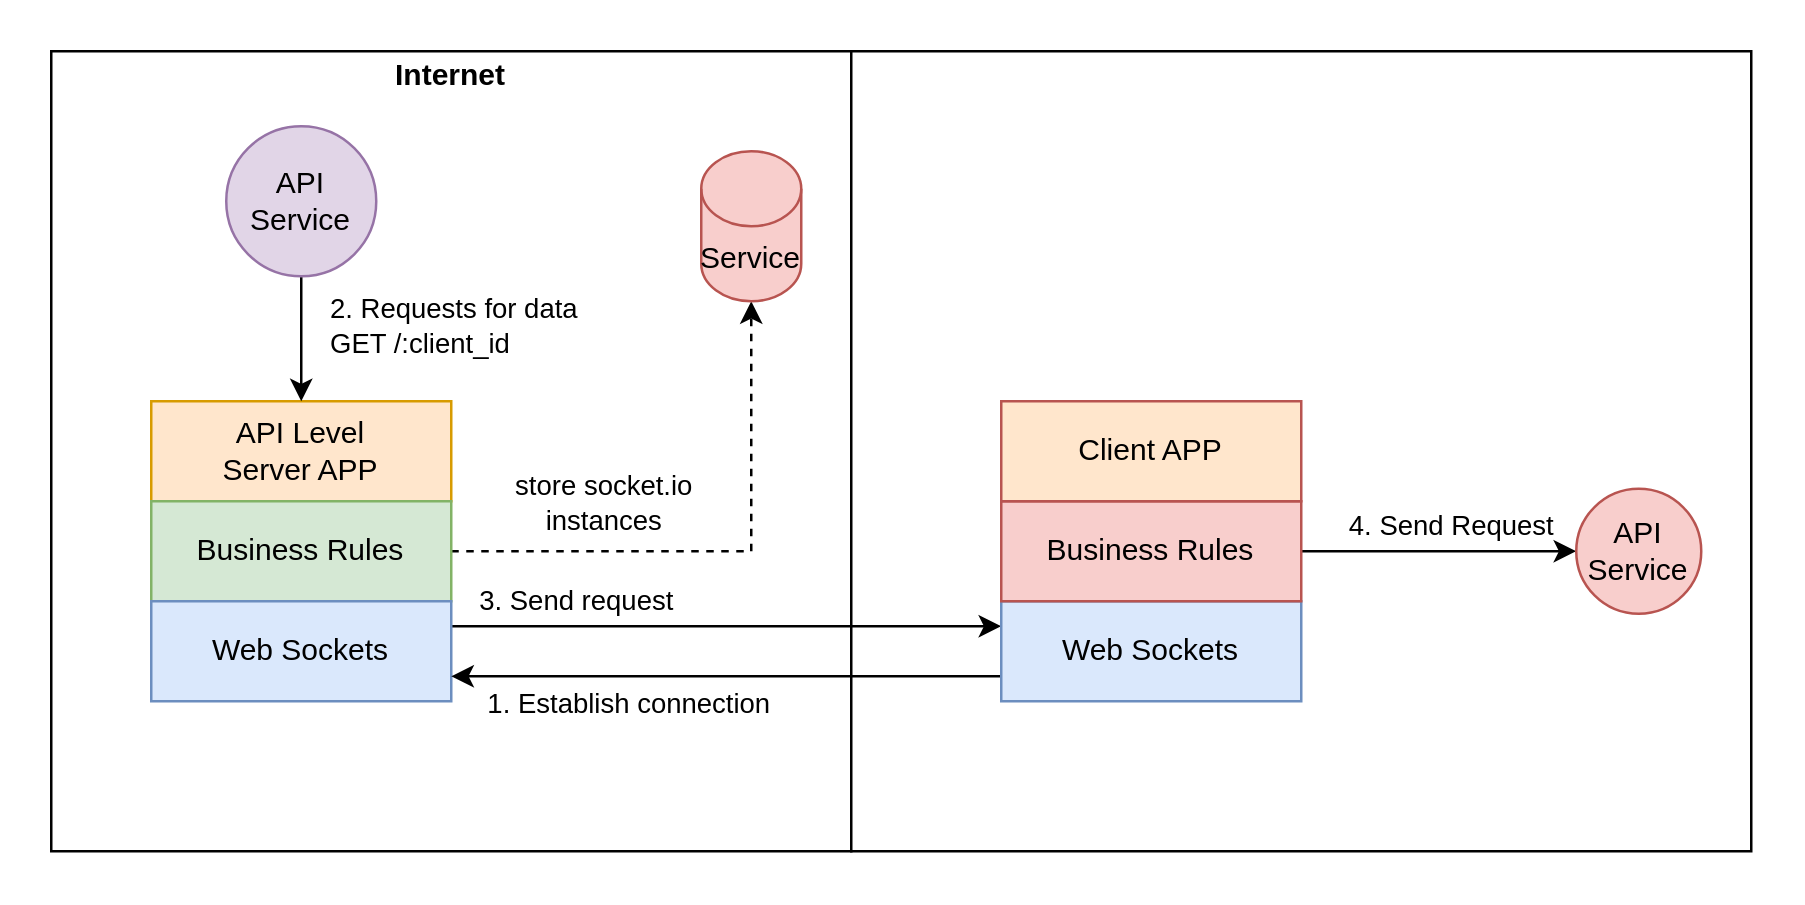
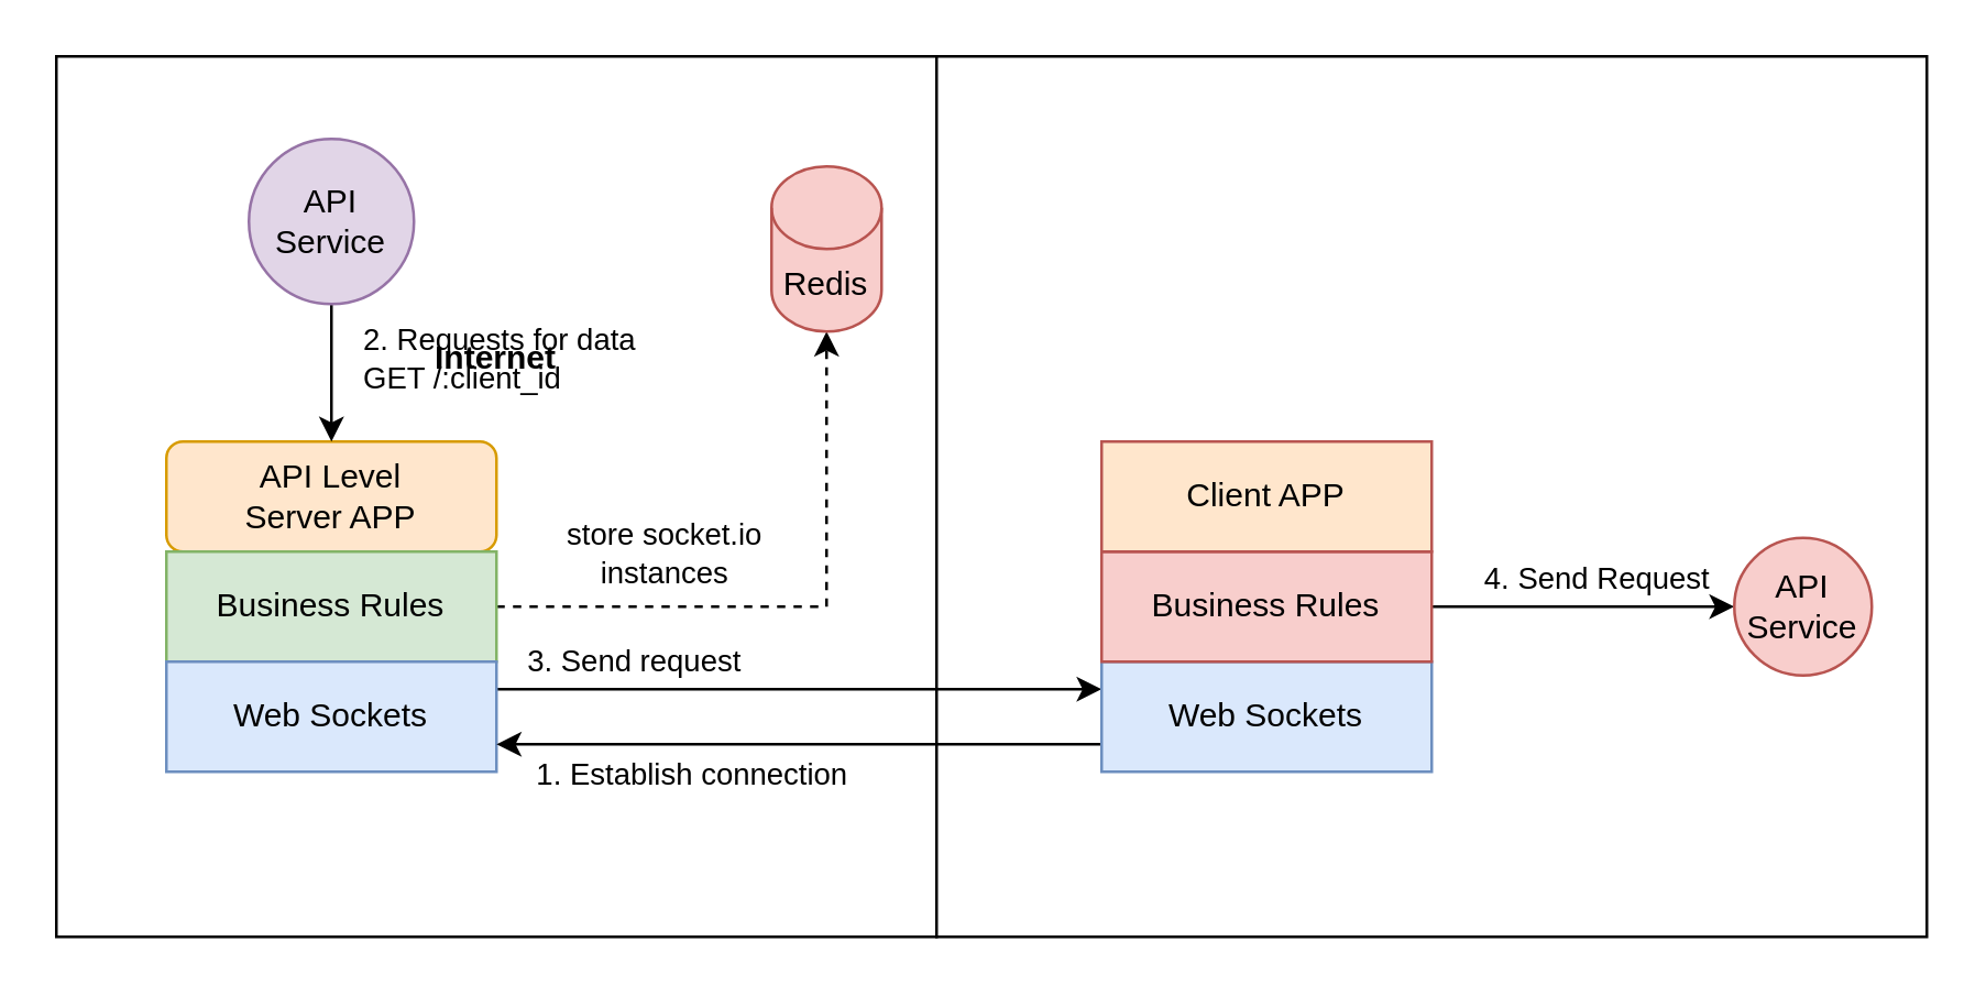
  <mxCell id="0" />
  <mxCell id="1" parent="0" />
  <mxCell id="2" value="" style="rounded=0;whiteSpace=wrap;html=1;" vertex="1" parent="1"><mxGeometry x="20" y="20" width="320" height="320" as="geometry" /></mxCell>
  <mxCell id="3" value="" style="rounded=0;whiteSpace=wrap;html=1;" vertex="1" parent="1"><mxGeometry x="340" y="20" width="360" height="320" as="geometry" /></mxCell>
- <mxCell id="4" value="API Level&lt;br&gt;Server APP" style="rounded=0;whiteSpace=wrap;html=1;fillColor=#ffe6cc;strokeColor=#d79b00;" vertex="1" parent="1"><mxGeometry x="60" y="160" width="120" height="40" as="geometry" /></mxCell>
+ <mxCell id="4" value="API Level&lt;br&gt;Server APP" style="whiteSpace=wrap;html=1;fillColor=#ffe6cc;strokeColor=#d79b00;rounded=1;" vertex="1" parent="1"><mxGeometry x="60" y="160" width="120" height="40" as="geometry" /></mxCell>
  <mxCell id="5" style="edgeStyle=orthogonalEdgeStyle;rounded=0;orthogonalLoop=1;jettySize=auto;html=1;exitX=1;exitY=0.5;exitDx=0;exitDy=0;entryX=0.5;entryY=1;entryDx=0;entryDy=0;entryPerimeter=0;align=left;dashed=1;" edge="1" parent="1" source="7" target="19"><mxGeometry relative="1" as="geometry" /></mxCell>
  <mxCell id="6" value="store socket.io &lt;br&gt;instances" style="edgeLabel;html=1;align=center;verticalAlign=middle;resizable=0;points=[];" vertex="1" connectable="0" parent="5"><mxGeometry x="-0.264" y="-3" relative="1" as="geometry"><mxPoint x="-21" y="-23" as="offset" /></mxGeometry></mxCell>
  <mxCell id="7" value="Business Rules" style="rounded=0;whiteSpace=wrap;html=1;fillColor=#d5e8d4;strokeColor=#82b366;" vertex="1" parent="1"><mxGeometry x="60" y="200" width="120" height="40" as="geometry" /></mxCell>
  <mxCell id="8" value="3. Send request" style="edgeStyle=orthogonalEdgeStyle;rounded=0;orthogonalLoop=1;jettySize=auto;html=1;exitX=1;exitY=0.25;exitDx=0;exitDy=0;entryX=0;entryY=0.25;entryDx=0;entryDy=0;" edge="1" parent="1" source="9" target="12"><mxGeometry x="-0.545" y="10" relative="1" as="geometry"><mxPoint as="offset" /></mxGeometry></mxCell>
  <mxCell id="9" value="Web Sockets" style="rounded=0;whiteSpace=wrap;html=1;fillColor=#dae8fc;strokeColor=#6c8ebf;" vertex="1" parent="1"><mxGeometry x="60" y="240" width="120" height="40" as="geometry" /></mxCell>
  <mxCell id="10" style="edgeStyle=orthogonalEdgeStyle;rounded=0;orthogonalLoop=1;jettySize=auto;html=1;exitX=0;exitY=0.75;exitDx=0;exitDy=0;entryX=1;entryY=0.75;entryDx=0;entryDy=0;" edge="1" parent="1" source="12" target="9"><mxGeometry relative="1" as="geometry" /></mxCell>
  <mxCell id="11" value="1. Establish connection" style="edgeLabel;html=1;align=center;verticalAlign=middle;resizable=0;points=[];" vertex="1" connectable="0" parent="10"><mxGeometry x="0.167" relative="1" as="geometry"><mxPoint x="-22" y="10" as="offset" /></mxGeometry></mxCell>
  <mxCell id="12" value="Web Sockets" style="rounded=0;whiteSpace=wrap;html=1;fillColor=#dae8fc;strokeColor=#6c8ebf;" vertex="1" parent="1"><mxGeometry x="400" y="240" width="120" height="40" as="geometry" /></mxCell>
  <mxCell id="13" value="4. Send Request" style="edgeStyle=orthogonalEdgeStyle;rounded=0;orthogonalLoop=1;jettySize=auto;html=1;exitX=1;exitY=0.5;exitDx=0;exitDy=0;entryX=0;entryY=0.5;entryDx=0;entryDy=0;" edge="1" parent="1" source="14" target="15"><mxGeometry x="0.091" y="10" relative="1" as="geometry"><mxPoint as="offset" /></mxGeometry></mxCell>
  <mxCell id="14" value="Business Rules" style="rounded=0;whiteSpace=wrap;html=1;fillColor=#f8cecc;strokeColor=#b85450;" vertex="1" parent="1"><mxGeometry x="400" y="200" width="120" height="40" as="geometry" /></mxCell>
  <mxCell id="15" value="API&lt;br&gt;Service" style="ellipse;whiteSpace=wrap;html=1;aspect=fixed;fillColor=#f8cecc;strokeColor=#b85450;" vertex="1" parent="1"><mxGeometry x="630" y="195" width="50" height="50" as="geometry" /></mxCell>
  <mxCell id="16" value="2. Requests for data&lt;br&gt;GET /:client_id" style="edgeStyle=orthogonalEdgeStyle;rounded=0;orthogonalLoop=1;jettySize=auto;html=1;exitX=0.5;exitY=1;exitDx=0;exitDy=0;align=left;" edge="1" parent="1" source="17" target="4"><mxGeometry x="-0.2" y="10" relative="1" as="geometry"><mxPoint as="offset" /></mxGeometry></mxCell>
  <mxCell id="17" value="API Service" style="ellipse;whiteSpace=wrap;html=1;aspect=fixed;fillColor=#e1d5e7;strokeColor=#9673a6;" vertex="1" parent="1"><mxGeometry x="90" y="50" width="60" height="60" as="geometry" /></mxCell>
- <mxCell id="18" value="Internet" style="text;html=1;strokeColor=none;fillColor=none;align=center;verticalAlign=middle;whiteSpace=wrap;rounded=0;fontStyle=1" vertex="1" parent="1"><mxGeometry x="160" y="20" width="40" height="20" as="geometry" /></mxCell>
- <mxCell id="19" value="Service" style="shape=cylinder3;whiteSpace=wrap;html=1;boundedLbl=1;backgroundOutline=1;size=15;fillColor=#f8cecc;strokeColor=#b85450;" vertex="1" parent="1"><mxGeometry x="280" y="60" width="40" height="60" as="geometry" /></mxCell>
+ <mxCell id="18" value="Internet" style="text;html=1;strokeColor=none;fillColor=none;align=center;verticalAlign=middle;whiteSpace=wrap;rounded=0;fontStyle=1" vertex="1" parent="1"><mxGeometry x="160" y="120" width="40" height="20" as="geometry" /></mxCell>
+ <mxCell id="19" value="Redis" style="shape=cylinder3;whiteSpace=wrap;html=1;boundedLbl=1;backgroundOutline=1;size=15;fillColor=#f8cecc;strokeColor=#b85450;" vertex="1" parent="1"><mxGeometry x="280" y="60" width="40" height="60" as="geometry" /></mxCell>
  <mxCell id="20" value="Client APP" style="rounded=0;whiteSpace=wrap;html=1;fillColor=#ffe6cc;strokeColor=#b85450;" vertex="1" parent="1"><mxGeometry x="400" y="160" width="120" height="40" as="geometry" /></mxCell>
